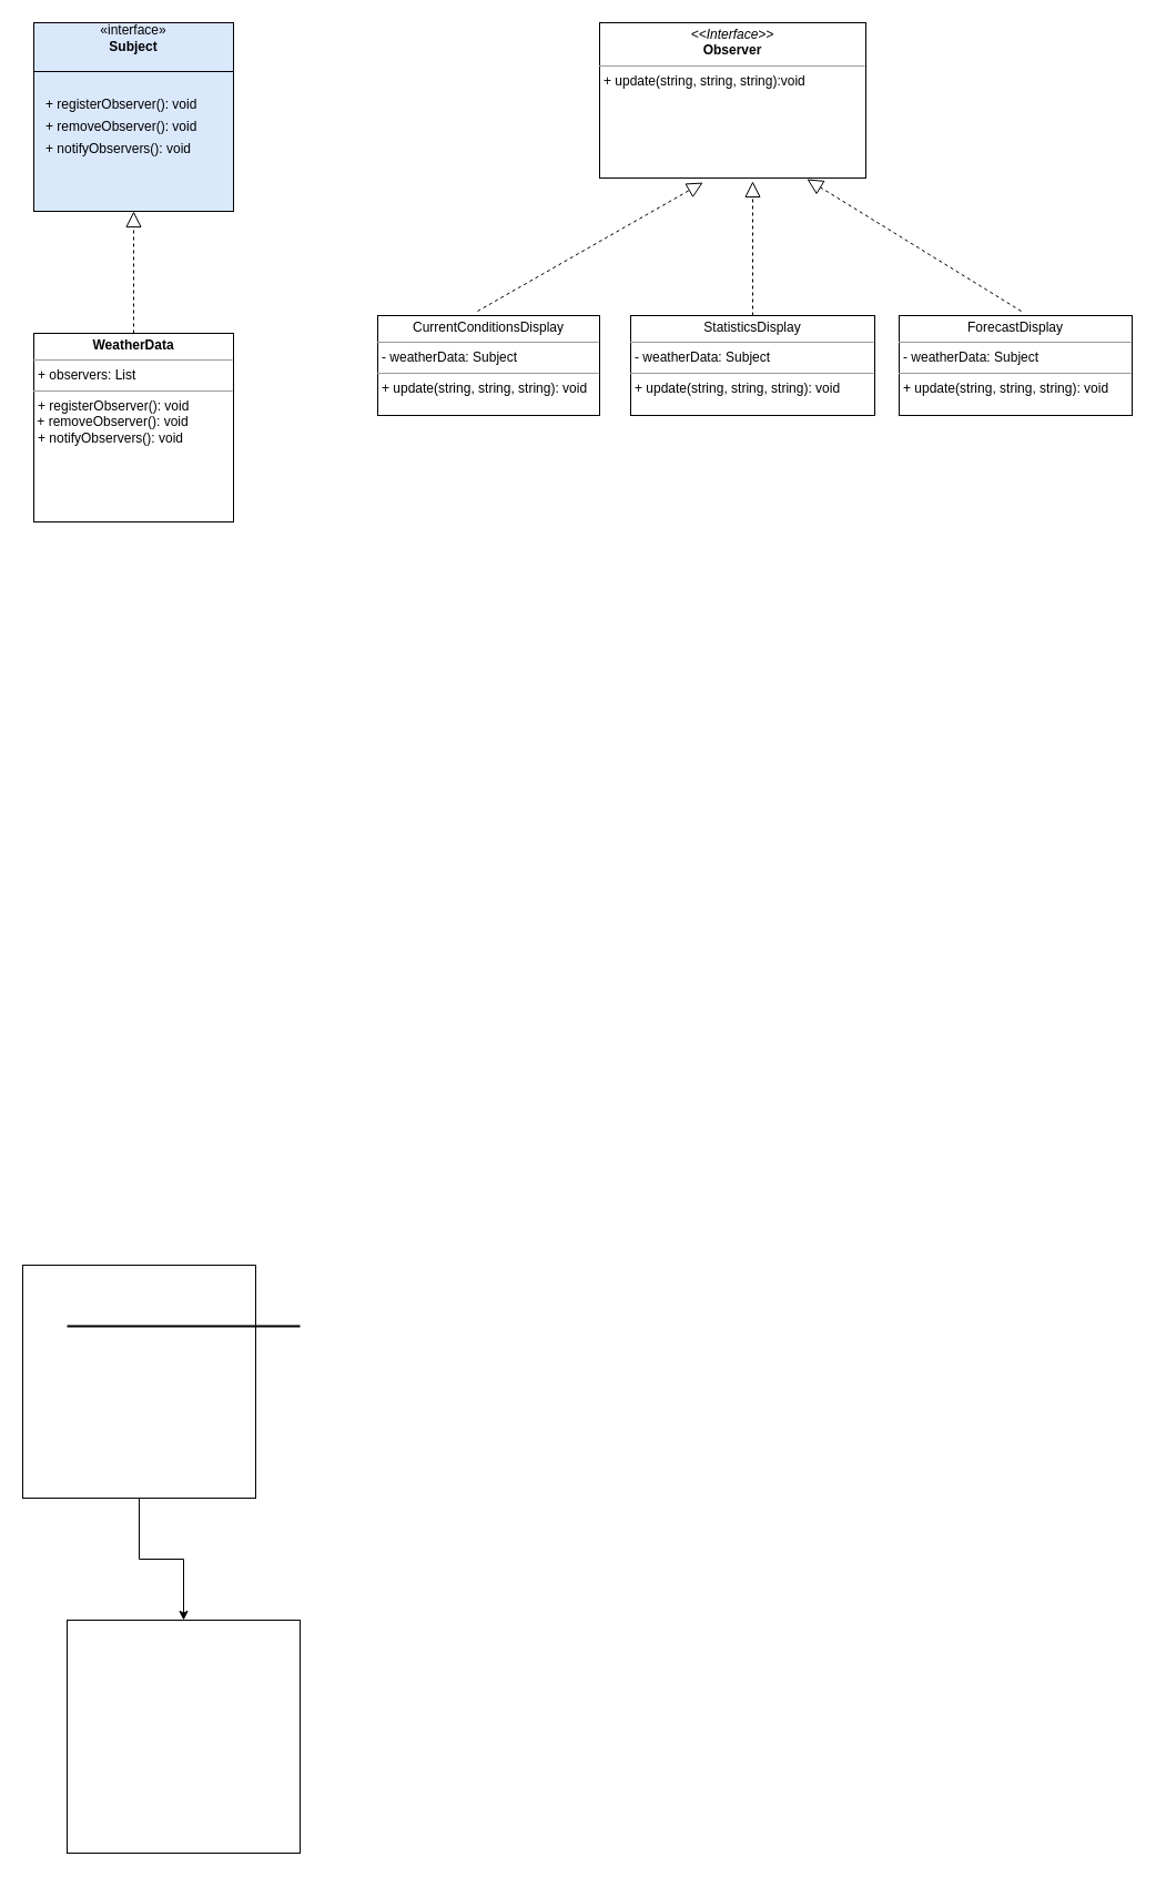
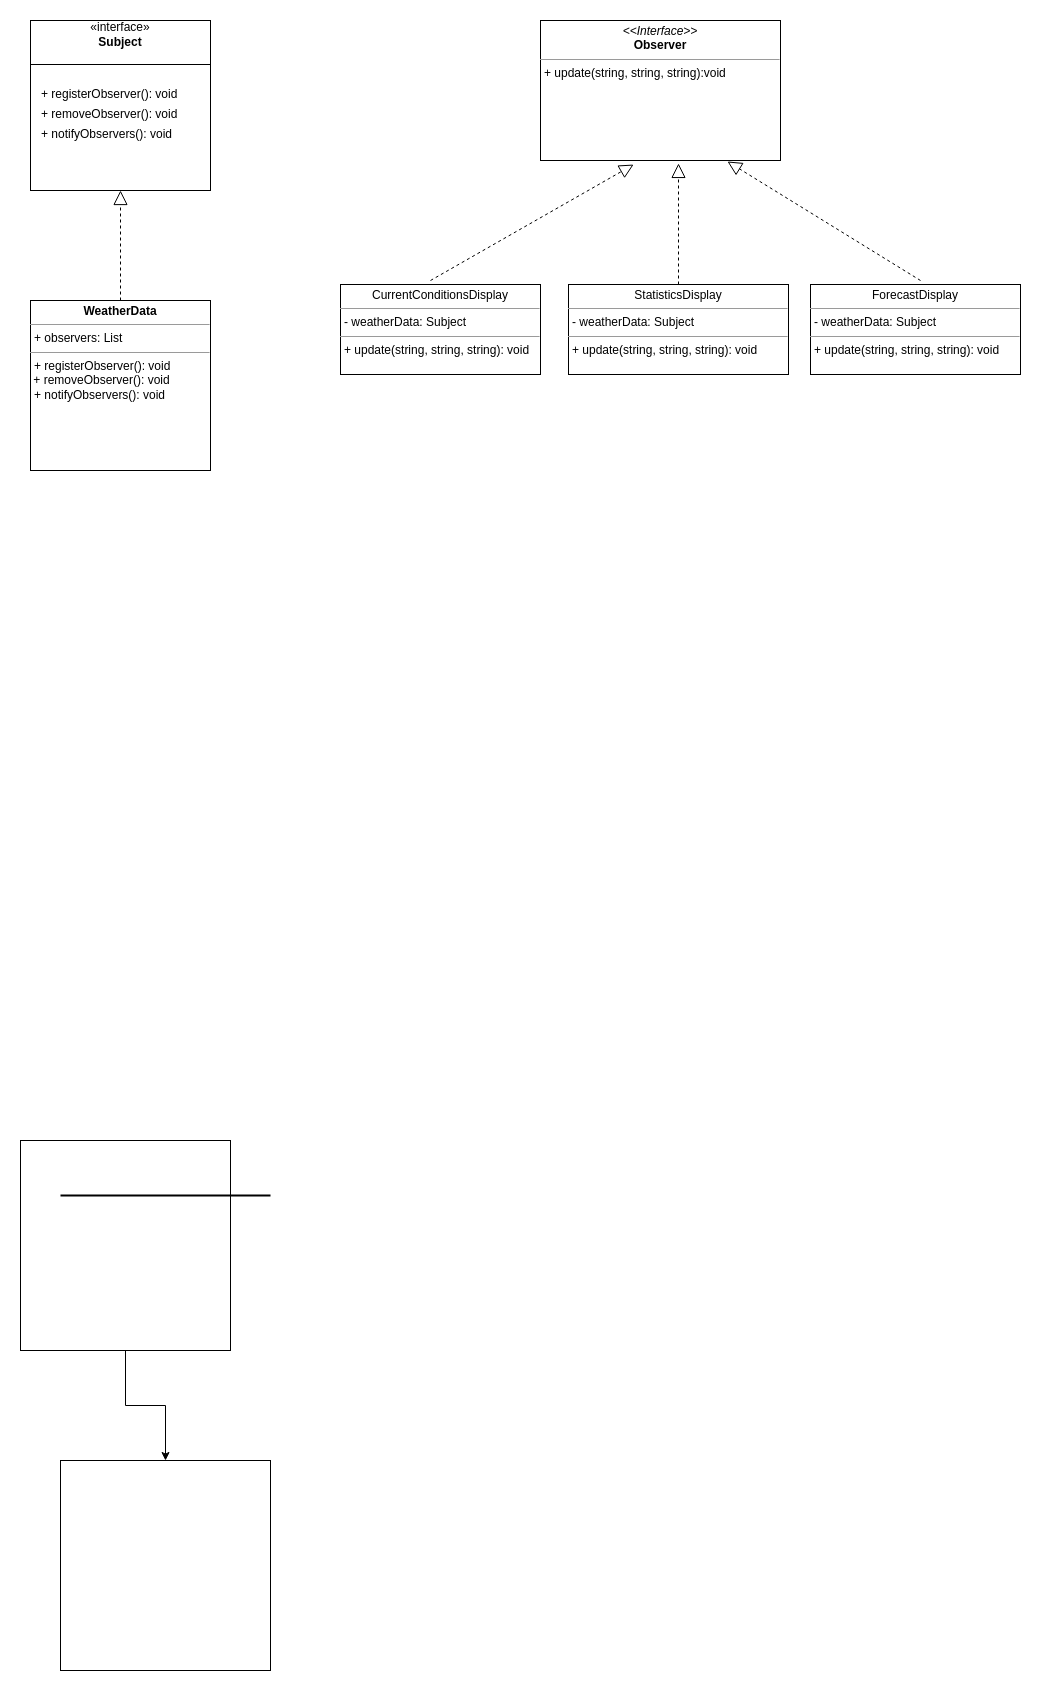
  <mxCell id="0" />
  <mxCell id="1" parent="0" />
  <mxCell id="2" value="" style="edgeStyle=orthogonalEdgeStyle;rounded=0;orthogonalLoop=1;jettySize=auto;html=1;" edge="1" parent="1" source="3" target="4"><mxGeometry relative="1" as="geometry" /></mxCell>
  <mxCell id="3" value="" style="whiteSpace=wrap;html=1;aspect=fixed;" vertex="1" parent="1"><mxGeometry x="20" y="1140" width="210" height="210" as="geometry" /></mxCell>
  <mxCell id="4" value="" style="whiteSpace=wrap;html=1;aspect=fixed;" vertex="1" parent="1"><mxGeometry x="60" y="1460" width="210" height="210" as="geometry" /></mxCell>
  <mxCell id="5" value="" style="line;strokeWidth=2;html=1;" vertex="1" parent="1"><mxGeometry x="60" y="1190" width="210" height="10" as="geometry" /></mxCell>
- <mxCell id="6" value="«interface»&lt;br&gt;&lt;b&gt;Subject&lt;/b&gt;" style="html=1;whiteSpace=wrap;strokeWidth=1;labelPosition=center;verticalLabelPosition=top;align=center;verticalAlign=bottom;spacingLeft=0;spacingBottom=-31;fillColor=#dae8fc;" vertex="1" parent="1"><mxGeometry x="30" y="20" width="180" height="170" as="geometry" /></mxCell>
+ <mxCell id="6" value="«interface»&lt;br&gt;&lt;b&gt;Subject&lt;/b&gt;" style="html=1;whiteSpace=wrap;strokeWidth=1;labelPosition=center;verticalLabelPosition=top;align=center;verticalAlign=bottom;spacingLeft=0;spacingBottom=-31;" vertex="1" parent="1"><mxGeometry x="30" y="20" width="180" height="170" as="geometry" /></mxCell>
  <mxCell id="7" value="" style="line;strokeWidth=1;fillColor=none;align=left;verticalAlign=middle;spacingTop=-1;spacingLeft=3;spacingRight=3;rotatable=0;labelPosition=right;points=[];portConstraint=eastwest;strokeColor=inherit;" vertex="1" parent="1"><mxGeometry x="30" y="60" width="180" height="8" as="geometry" /></mxCell>
  <mxCell id="8" value="+ registerObserver(): void" style="text;strokeColor=none;fillColor=none;align=left;verticalAlign=top;spacingLeft=4;spacingRight=4;overflow=hidden;rotatable=0;points=[[0,0.5],[1,0.5]];portConstraint=eastwest;whiteSpace=wrap;html=1;" vertex="1" parent="1"><mxGeometry x="35" y="80" width="165" height="26" as="geometry" /></mxCell>
  <mxCell id="9" value="+ removeObserver(): void" style="text;strokeColor=none;fillColor=none;align=left;verticalAlign=top;spacingLeft=4;spacingRight=4;overflow=hidden;rotatable=0;points=[[0,0.5],[1,0.5]];portConstraint=eastwest;whiteSpace=wrap;html=1;" vertex="1" parent="1"><mxGeometry x="35" y="100" width="165" height="26" as="geometry" /></mxCell>
  <mxCell id="10" value="+ notifyObservers(): void" style="text;strokeColor=none;fillColor=none;align=left;verticalAlign=top;spacingLeft=4;spacingRight=4;overflow=hidden;rotatable=0;points=[[0,0.5],[1,0.5]];portConstraint=eastwest;whiteSpace=wrap;html=1;" vertex="1" parent="1"><mxGeometry x="35" y="120" width="165" height="26" as="geometry" /></mxCell>
  <mxCell id="11" value="&lt;p style=&quot;margin:0px;margin-top:4px;text-align:center;&quot;&gt;&lt;b&gt;WeatherData&lt;/b&gt;&lt;/p&gt;&lt;hr size=&quot;1&quot;&gt;&lt;p style=&quot;margin:0px;margin-left:4px;&quot;&gt;+ observers: List&lt;/p&gt;&lt;hr size=&quot;1&quot;&gt;&lt;p style=&quot;margin:0px;margin-left:4px;&quot;&gt;+ registerObserver(): void&lt;/p&gt;&amp;nbsp;+ removeObserver(): void&lt;p style=&quot;margin:0px;margin-left:4px;&quot;&gt;+ notifyObservers(): void&lt;br&gt;&lt;/p&gt;" style="verticalAlign=top;align=left;overflow=fill;fontSize=12;fontFamily=Helvetica;html=1;whiteSpace=wrap;" vertex="1" parent="1"><mxGeometry x="30" y="300" width="180" height="170" as="geometry" /></mxCell>
  <mxCell id="12" value="" style="endArrow=block;dashed=1;endFill=0;endSize=12;html=1;rounded=0;exitX=0.5;exitY=0;exitDx=0;exitDy=0;entryX=0.5;entryY=1;entryDx=0;entryDy=0;" edge="1" parent="1" source="11" target="6"><mxGeometry width="160" relative="1" as="geometry"><mxPoint x="120" y="290" as="sourcePoint" /><mxPoint x="233" y="200" as="targetPoint" /><Array as="points" /></mxGeometry></mxCell>
  <mxCell id="13" value="&lt;p style=&quot;margin:0px;margin-top:4px;text-align:center;&quot;&gt;&lt;i&gt;&amp;lt;&amp;lt;Interface&amp;gt;&amp;gt;&lt;/i&gt;&lt;br&gt;&lt;b&gt;Observer&lt;/b&gt;&lt;/p&gt;&lt;hr size=&quot;1&quot;&gt;&lt;p style=&quot;margin:0px;margin-left:4px;&quot;&gt;+ update(string, string, string):void&lt;/p&gt;" style="verticalAlign=top;align=left;overflow=fill;fontSize=12;fontFamily=Helvetica;html=1;whiteSpace=wrap;" vertex="1" parent="1"><mxGeometry x="540" y="20" width="240" height="140" as="geometry" /></mxCell>
  <mxCell id="14" value="&lt;p style=&quot;margin:0px;margin-top:4px;text-align:center;&quot;&gt;CurrentConditionsDisplay&lt;/p&gt;&lt;hr size=&quot;1&quot;&gt;&lt;p style=&quot;margin:0px;margin-left:4px;&quot;&gt;- weatherData: Subject&lt;/p&gt;&lt;hr size=&quot;1&quot;&gt;&lt;p style=&quot;margin:0px;margin-left:4px;&quot;&gt;+ update(string, string, string): void&lt;/p&gt;" style="verticalAlign=top;align=left;overflow=fill;fontSize=12;fontFamily=Helvetica;html=1;whiteSpace=wrap;" vertex="1" parent="1"><mxGeometry x="340" y="284" width="200" height="90" as="geometry" /></mxCell>
  <mxCell id="15" value="&lt;p style=&quot;margin:0px;margin-top:4px;text-align:center;&quot;&gt;StatisticsDisplay&lt;/p&gt;&lt;hr size=&quot;1&quot;&gt;&lt;p style=&quot;margin:0px;margin-left:4px;&quot;&gt;- weatherData: Subject&lt;/p&gt;&lt;hr size=&quot;1&quot;&gt;&lt;p style=&quot;margin:0px;margin-left:4px;&quot;&gt;+ update(string, string, string): void&lt;/p&gt;" style="verticalAlign=top;align=left;overflow=fill;fontSize=12;fontFamily=Helvetica;html=1;whiteSpace=wrap;" vertex="1" parent="1"><mxGeometry x="568" y="284" width="220" height="90" as="geometry" /></mxCell>
  <mxCell id="16" value="&lt;p style=&quot;margin:0px;margin-top:4px;text-align:center;&quot;&gt;ForecastDisplay&lt;/p&gt;&lt;hr size=&quot;1&quot;&gt;&lt;p style=&quot;margin:0px;margin-left:4px;&quot;&gt;- weatherData: Subject&lt;/p&gt;&lt;hr size=&quot;1&quot;&gt;&lt;p style=&quot;margin:0px;margin-left:4px;&quot;&gt;+ update(string, string, string): void&lt;/p&gt;" style="verticalAlign=top;align=left;overflow=fill;fontSize=12;fontFamily=Helvetica;html=1;whiteSpace=wrap;" vertex="1" parent="1"><mxGeometry x="810" y="284" width="210" height="90" as="geometry" /></mxCell>
  <mxCell id="17" value="" style="endArrow=block;dashed=1;endFill=0;endSize=12;html=1;rounded=0;entryX=0.388;entryY=1.029;entryDx=0;entryDy=0;entryPerimeter=0;" edge="1" parent="1" target="13"><mxGeometry width="160" relative="1" as="geometry"><mxPoint x="430" y="280" as="sourcePoint" /><mxPoint x="660" y="270" as="targetPoint" /></mxGeometry></mxCell>
  <mxCell id="18" value="" style="endArrow=block;dashed=1;endFill=0;endSize=12;html=1;rounded=0;exitX=0.5;exitY=0;exitDx=0;exitDy=0;entryX=0.575;entryY=1.021;entryDx=0;entryDy=0;entryPerimeter=0;" edge="1" parent="1" source="15" target="13"><mxGeometry width="160" relative="1" as="geometry"><mxPoint x="500" y="270" as="sourcePoint" /><mxPoint x="660" y="270" as="targetPoint" /></mxGeometry></mxCell>
  <mxCell id="19" value="" style="endArrow=block;dashed=1;endFill=0;endSize=12;html=1;rounded=0;entryX=0.779;entryY=1.007;entryDx=0;entryDy=0;entryPerimeter=0;" edge="1" parent="1" target="13"><mxGeometry width="160" relative="1" as="geometry"><mxPoint x="920" y="280" as="sourcePoint" /><mxPoint x="730" y="170" as="targetPoint" /></mxGeometry></mxCell>
